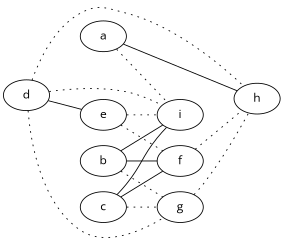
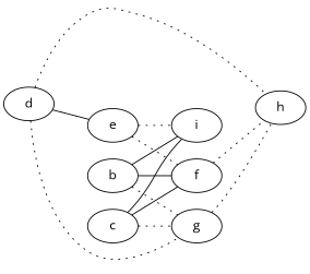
  graph {
    fontname="Open Sans"
    rankdir=LR
    node [fontname="Open Sans"]
    edge [fontname="Open Sans" style=dotted]
-   a
    h
    i
    b
    f
    g
    c
    d
    e
-   a -- h [style=""]
-   a -- i
    b -- i [style=""]
    b -- f [style=""]
    b -- g
    f -- h
    g -- h
    c -- i [style=""]
    c -- f [style=""]
    c -- g
    d -- h
-   d -- i
    d -- g
    d -- e [style=""]
    e -- i
    e -- f
  }
